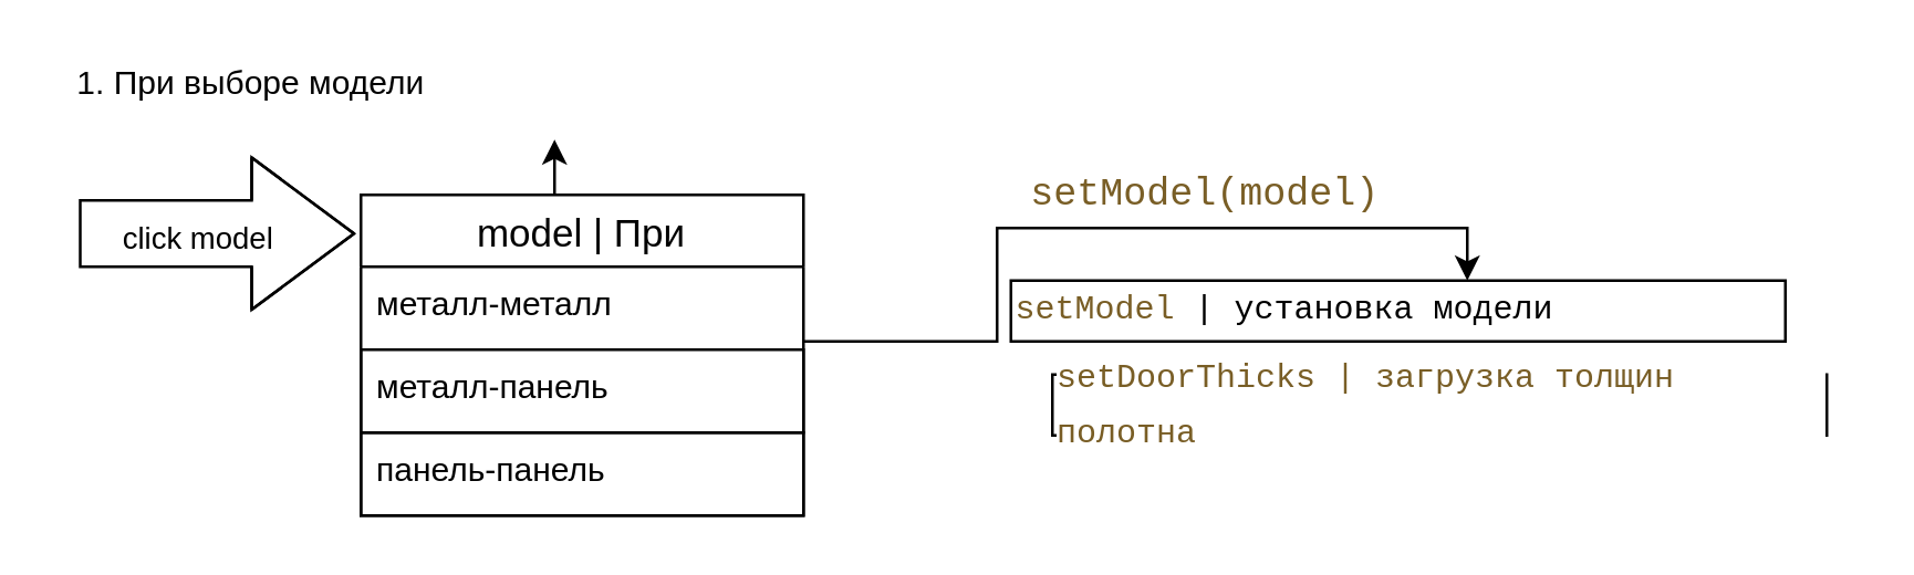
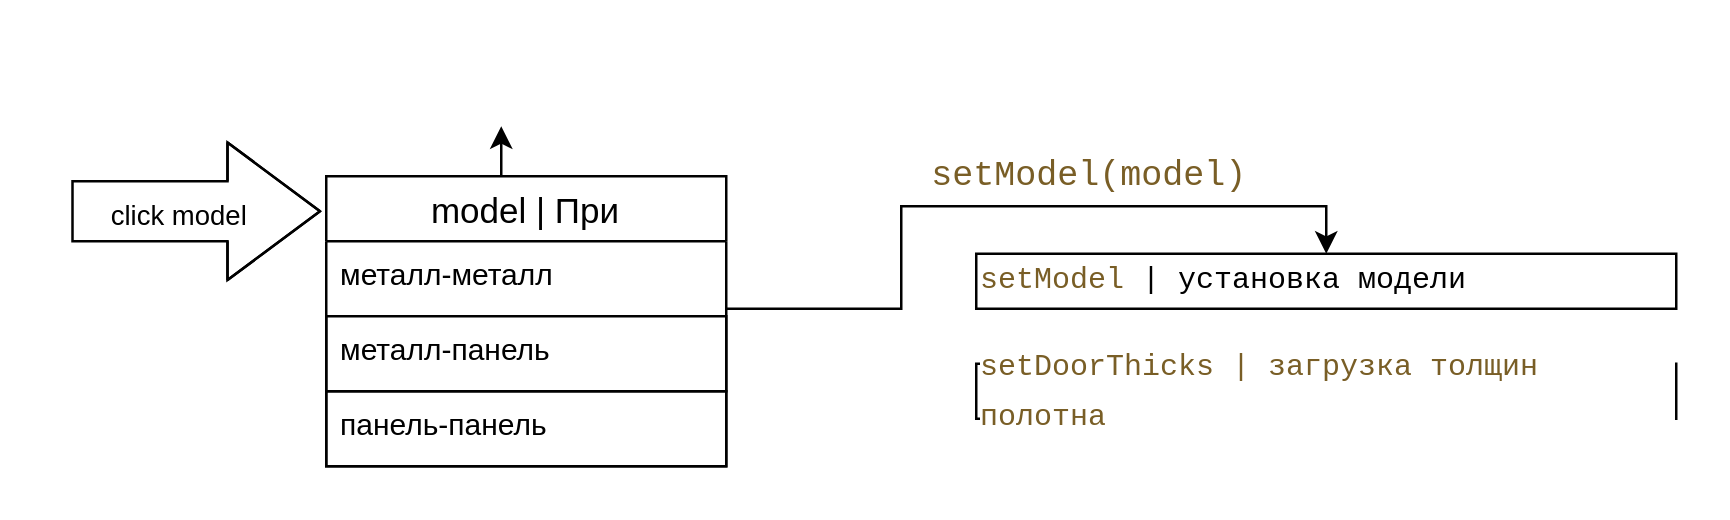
  <mxCell id="0" />
  <mxCell id="1" parent="0" />
  <mxCell id="2" value="" style="shape=flexArrow;endArrow=classic;html=1;rounded=0;endWidth=30;endSize=12;width=24;" edge="1" parent="1"><mxGeometry width="50" height="50" relative="1" as="geometry"><mxPoint x="28" y="84" as="sourcePoint" /><mxPoint x="128" y="84" as="targetPoint" /><Array as="points"><mxPoint x="88" y="84" /></Array></mxGeometry></mxCell>
  <mxCell id="3" value="click model" style="edgeLabel;html=1;align=center;verticalAlign=middle;resizable=0;points=[];" vertex="1" connectable="0" parent="2"><mxGeometry x="-0.543" y="-1" relative="1" as="geometry"><mxPoint x="19" as="offset" /></mxGeometry></mxCell>
  <mxCell id="4" style="edgeStyle=orthogonalEdgeStyle;rounded=0;orthogonalLoop=1;jettySize=auto;html=1;exitX=0.5;exitY=0;exitDx=0;exitDy=0;" edge="1" parent="1" source="6"><mxGeometry relative="1" as="geometry"><mxPoint x="200" y="50" as="targetPoint" /></mxGeometry></mxCell>
  <mxCell id="5" value="" style="edgeStyle=orthogonalEdgeStyle;rounded=0;orthogonalLoop=1;jettySize=auto;html=1;" edge="1" parent="1" target="10"><mxGeometry relative="1" as="geometry"><mxPoint x="290" y="123" as="sourcePoint" /><mxPoint x="620" y="100" as="targetPoint" /><Array as="points"><mxPoint x="360" y="123" /><mxPoint x="360" y="82" /><mxPoint x="530" y="82" /></Array></mxGeometry></mxCell>
  <mxCell id="6" value="model | При" style="swimlane;fontStyle=0;childLayout=stackLayout;horizontal=1;startSize=26;horizontalStack=0;resizeParent=1;resizeParentMax=0;resizeLast=0;collapsible=1;marginBottom=0;align=center;fontSize=14;" vertex="1" parent="1"><mxGeometry x="130" y="70" width="160" height="116" as="geometry" /></mxCell>
  <mxCell id="7" value="металл-металл" style="text;strokeColor=none;fillColor=none;spacingLeft=4;spacingRight=4;overflow=hidden;rotatable=0;points=[[0,0.5],[1,0.5]];portConstraint=eastwest;fontSize=12;" vertex="1" parent="6"><mxGeometry y="26" width="160" height="30" as="geometry" /></mxCell>
  <mxCell id="8" value="металл-панель" style="text;strokeColor=default;fillColor=none;spacingLeft=4;spacingRight=4;overflow=hidden;rotatable=0;points=[[0,0.5],[1,0.5]];portConstraint=eastwest;fontSize=12;" vertex="1" parent="6"><mxGeometry y="56" width="160" height="30" as="geometry" /></mxCell>
  <mxCell id="9" value="панель-панель" style="text;strokeColor=default;fillColor=none;spacingLeft=4;spacingRight=4;overflow=hidden;rotatable=0;points=[[0,0.5],[1,0.5]];portConstraint=eastwest;fontSize=12;" vertex="1" parent="6"><mxGeometry y="86" width="160" height="30" as="geometry" /></mxCell>
- <mxCell id="10" value="&lt;div style=&quot;background-color: rgb(255 , 255 , 255) ; font-family: &amp;#34;consolas&amp;#34; , &amp;#34;courier new&amp;#34; , monospace ; line-height: 19px ; font-size: 12px&quot;&gt;&lt;span style=&quot;color: #795e26&quot;&gt;setModel&lt;/span&gt;&amp;nbsp;| установка модели&lt;/div&gt;" style="whiteSpace=wrap;html=1;fontSize=14;fontStyle=0;startSize=26;align=left;" vertex="1" parent="1"><mxGeometry x="365" y="101" width="280" height="22" as="geometry" /></mxCell>
- <mxCell id="11" value="&lt;div style=&quot;background-color: rgb(255 , 255 , 255) ; font-family: &amp;#34;consolas&amp;#34; , &amp;#34;courier new&amp;#34; , monospace ; line-height: 19px&quot;&gt;&lt;div style=&quot;font-family: &amp;#34;consolas&amp;#34; , &amp;#34;courier new&amp;#34; , monospace ; line-height: 19px&quot;&gt;&lt;div style=&quot;font-family: &amp;#34;consolas&amp;#34; , &amp;#34;courier new&amp;#34; , monospace ; line-height: 19px&quot;&gt;&lt;span style=&quot;color: #795e26&quot;&gt;&lt;font style=&quot;font-size: 12px&quot;&gt;setDoorThicks | загрузка толщин полотна&lt;/font&gt;&lt;/span&gt;&lt;/div&gt;&lt;/div&gt;&lt;/div&gt;" style="whiteSpace=wrap;html=1;fontSize=14;fontStyle=0;startSize=26;align=left;" vertex="1" parent="1"><mxGeometry x="380" y="135" width="280" height="22" as="geometry" /></mxCell>
+ <mxCell id="10" value="&lt;div style=&quot;background-color: rgb(255 , 255 , 255) ; font-family: &amp;#34;consolas&amp;#34; , &amp;#34;courier new&amp;#34; , monospace ; line-height: 19px ; font-size: 12px&quot;&gt;&lt;span style=&quot;color: #795e26&quot;&gt;setModel&lt;/span&gt;&amp;nbsp;| установка модели&lt;/div&gt;" style="whiteSpace=wrap;html=1;fontSize=14;fontStyle=0;startSize=26;align=left;" vertex="1" parent="1"><mxGeometry x="390" y="101" width="280" height="22" as="geometry" /></mxCell>
+ <mxCell id="11" value="&lt;div style=&quot;background-color: rgb(255 , 255 , 255) ; font-family: &amp;#34;consolas&amp;#34; , &amp;#34;courier new&amp;#34; , monospace ; line-height: 19px&quot;&gt;&lt;div style=&quot;font-family: &amp;#34;consolas&amp;#34; , &amp;#34;courier new&amp;#34; , monospace ; line-height: 19px&quot;&gt;&lt;div style=&quot;font-family: &amp;#34;consolas&amp;#34; , &amp;#34;courier new&amp;#34; , monospace ; line-height: 19px&quot;&gt;&lt;span style=&quot;color: #795e26&quot;&gt;&lt;font style=&quot;font-size: 12px&quot;&gt;setDoorThicks | загрузка толщин полотна&lt;/font&gt;&lt;/span&gt;&lt;/div&gt;&lt;/div&gt;&lt;/div&gt;" style="whiteSpace=wrap;html=1;fontSize=14;fontStyle=0;startSize=26;align=left;" vertex="1" parent="1"><mxGeometry x="390" y="145" width="280" height="22" as="geometry" /></mxCell>
  <mxCell id="12" value="&lt;div style=&quot;background-color: rgb(255 , 255 , 255) ; font-family: &amp;#34;consolas&amp;#34; , &amp;#34;courier new&amp;#34; , monospace ; font-size: 14px ; line-height: 19px&quot;&gt;&lt;span style=&quot;color: #795e26&quot;&gt;setModel(model)&lt;/span&gt;&lt;/div&gt;" style="text;html=1;align=center;verticalAlign=middle;resizable=0;points=[];autosize=1;strokeColor=none;fillColor=none;fontSize=12;" vertex="1" parent="1"><mxGeometry x="360" width="150" height="20" as="geometry" y="60" /></mxCell>
- <mxCell id="13" value="1. При выборе модели" style="text;html=1;align=center;verticalAlign=middle;resizable=0;points=[];autosize=1;strokeColor=none;fillColor=none;fontSize=12;" vertex="1" parent="1"><mxGeometry x="20" y="20" width="140" height="20" as="geometry" /></mxCell>
